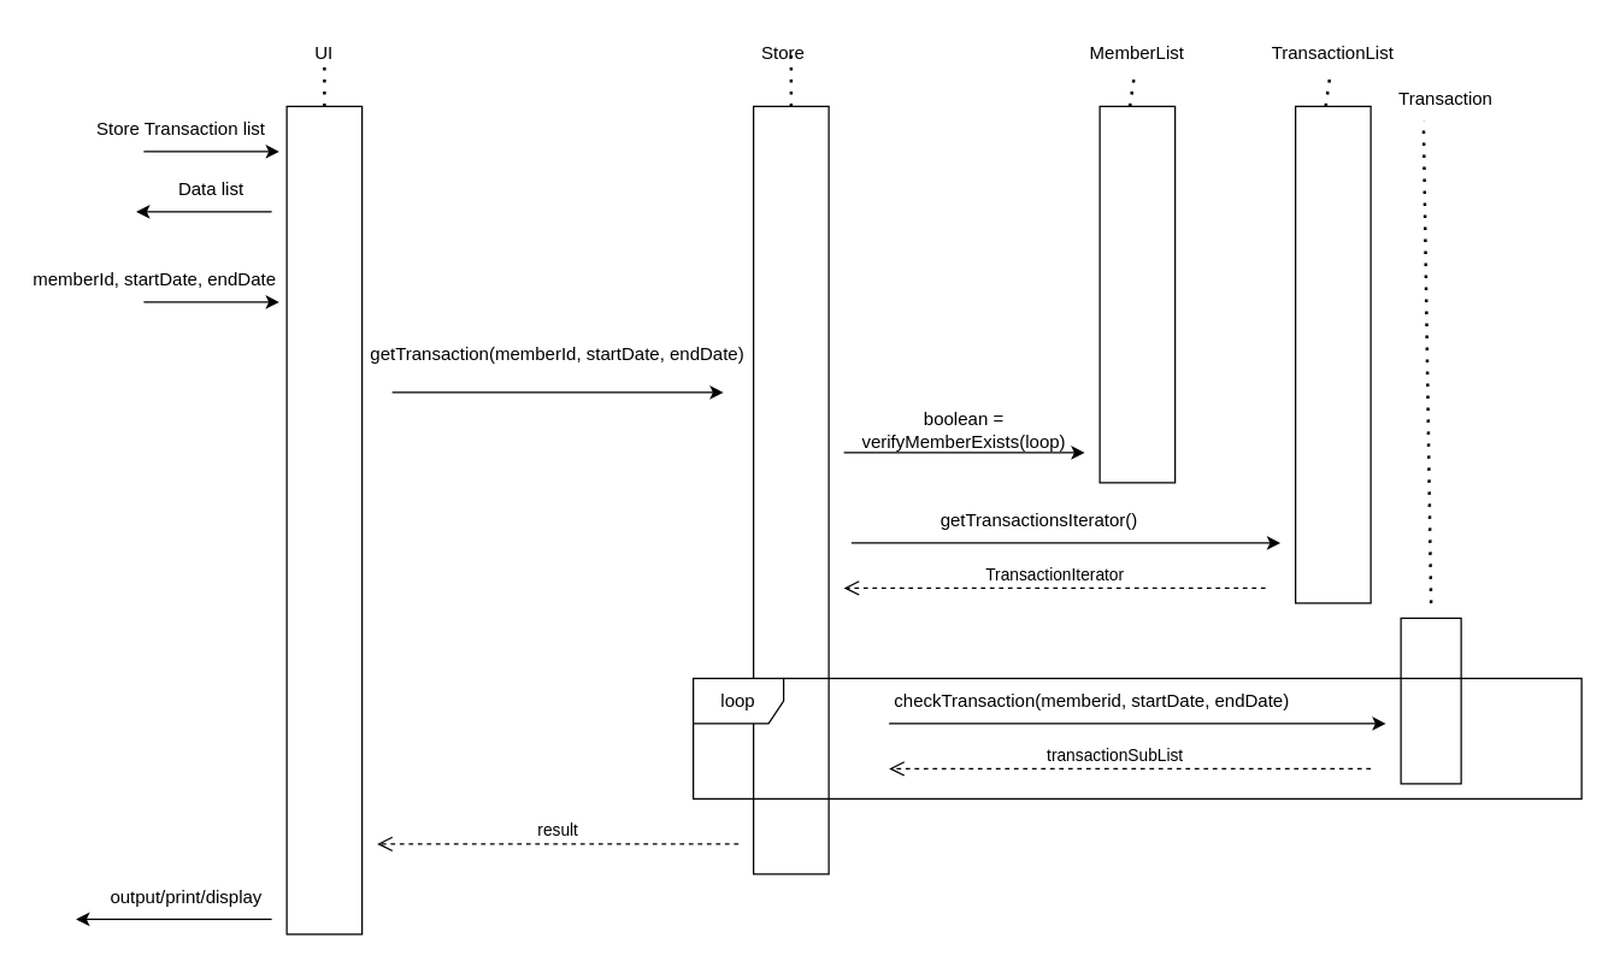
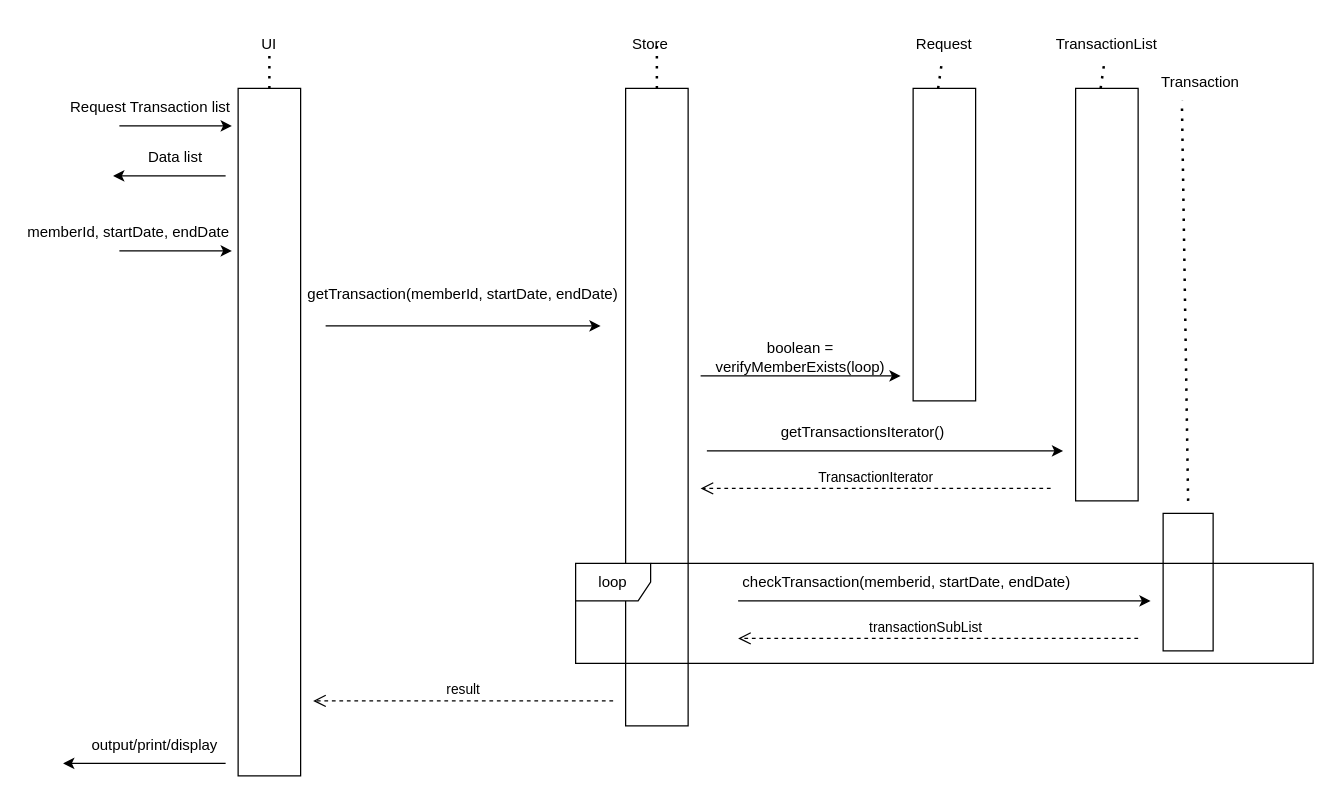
  <mxCell id="0" />
  <mxCell id="1" parent="0" />
  <mxCell id="2" value="" style="rounded=0;whiteSpace=wrap;html=1;" vertex="1" parent="1"><mxGeometry x="190" y="70" width="50" height="550" as="geometry" /></mxCell>
  <mxCell id="3" value="UI" style="text;html=1;strokeColor=none;fillColor=none;align=center;verticalAlign=middle;whiteSpace=wrap;rounded=0;" vertex="1" parent="1"><mxGeometry x="185" y="20" width="60" height="30" as="geometry" /></mxCell>
  <mxCell id="4" value="" style="endArrow=classic;html=1;rounded=0;" edge="1" parent="1"><mxGeometry width="50" height="50" relative="1" as="geometry"><mxPoint x="95" y="100" as="sourcePoint" /><mxPoint x="185" y="100" as="targetPoint" /></mxGeometry></mxCell>
- <mxCell id="5" value="Store Transaction list" style="text;html=1;strokeColor=none;fillColor=none;align=center;verticalAlign=middle;whiteSpace=wrap;rounded=0;" vertex="1" parent="1"><mxGeometry x="50" y="70" width="140" height="30" as="geometry" /></mxCell>
+ <mxCell id="5" value="Request Transaction list" style="text;html=1;strokeColor=none;fillColor=none;align=center;verticalAlign=middle;whiteSpace=wrap;rounded=0;" vertex="1" parent="1"><mxGeometry x="50" y="70" width="140" height="30" as="geometry" /></mxCell>
  <mxCell id="6" value="" style="endArrow=classic;html=1;rounded=0;" edge="1" parent="1"><mxGeometry width="50" height="50" relative="1" as="geometry"><mxPoint x="180" y="140" as="sourcePoint" /><mxPoint x="90" y="140" as="targetPoint" /></mxGeometry></mxCell>
  <mxCell id="7" value="Data list" style="text;html=1;strokeColor=none;fillColor=none;align=center;verticalAlign=middle;whiteSpace=wrap;rounded=0;" vertex="1" parent="1"><mxGeometry x="95" y="110" width="90" height="30" as="geometry" /></mxCell>
  <mxCell id="8" value="" style="endArrow=classic;html=1;rounded=0;" edge="1" parent="1"><mxGeometry width="50" height="50" relative="1" as="geometry"><mxPoint x="95" y="200" as="sourcePoint" /><mxPoint x="185" y="200" as="targetPoint" /></mxGeometry></mxCell>
  <mxCell id="9" value="memberId, startDate, endDate" style="text;html=1;strokeColor=none;fillColor=none;align=center;verticalAlign=middle;whiteSpace=wrap;rounded=0;" vertex="1" parent="1"><mxGeometry x="20" y="170" width="165" height="30" as="geometry" /></mxCell>
  <mxCell id="10" value="" style="rounded=0;whiteSpace=wrap;html=1;" vertex="1" parent="1"><mxGeometry x="500" y="70" width="50" height="510" as="geometry" /></mxCell>
  <mxCell id="11" value="Store" style="text;html=1;strokeColor=none;fillColor=none;align=center;verticalAlign=middle;whiteSpace=wrap;rounded=0;" vertex="1" parent="1"><mxGeometry x="490" y="20" width="60" height="30" as="geometry" /></mxCell>
  <mxCell id="12" value="" style="endArrow=classic;html=1;rounded=0;" edge="1" parent="1"><mxGeometry width="50" height="50" relative="1" as="geometry"><mxPoint x="260" y="260" as="sourcePoint" /><mxPoint x="480" y="260" as="targetPoint" /><Array as="points" /></mxGeometry></mxCell>
  <mxCell id="13" value="getTransaction(memberId, startDate, endDate)" style="text;html=1;strokeColor=none;fillColor=none;align=center;verticalAlign=middle;whiteSpace=wrap;rounded=0;" vertex="1" parent="1"><mxGeometry x="240" y="220" width="260" height="30" as="geometry" /></mxCell>
  <mxCell id="14" value="" style="rounded=0;whiteSpace=wrap;html=1;" vertex="1" parent="1"><mxGeometry x="730" y="70" width="50" height="250" as="geometry" /></mxCell>
- <mxCell id="15" value="MemberList" style="text;html=1;strokeColor=none;fillColor=none;align=center;verticalAlign=middle;whiteSpace=wrap;rounded=0;" vertex="1" parent="1"><mxGeometry x="725" y="20" width="60" height="30" as="geometry" /></mxCell>
+ <mxCell id="15" value="Request" style="text;html=1;strokeColor=none;fillColor=none;align=center;verticalAlign=middle;whiteSpace=wrap;rounded=0;" vertex="1" parent="1"><mxGeometry x="725" y="20" width="60" height="30" as="geometry" /></mxCell>
  <mxCell id="16" value="boolean = verifyMemberExists(loop)" style="text;html=1;strokeColor=none;fillColor=none;align=center;verticalAlign=middle;whiteSpace=wrap;rounded=0;" vertex="1" parent="1"><mxGeometry x="555" y="270" width="170" height="30" as="geometry" /></mxCell>
  <mxCell id="17" value="" style="rounded=0;whiteSpace=wrap;html=1;" vertex="1" parent="1"><mxGeometry x="860" y="70" width="50" height="330" as="geometry" /></mxCell>
  <mxCell id="18" value="TransactionList" style="text;html=1;strokeColor=none;fillColor=none;align=center;verticalAlign=middle;whiteSpace=wrap;rounded=0;" vertex="1" parent="1"><mxGeometry x="855" y="20" width="60" height="30" as="geometry" /></mxCell>
  <mxCell id="19" value="getTransactionsIterator()" style="text;html=1;strokeColor=none;fillColor=none;align=center;verticalAlign=middle;whiteSpace=wrap;rounded=0;" vertex="1" parent="1"><mxGeometry x="550" y="330" width="280" height="30" as="geometry" /></mxCell>
  <mxCell id="20" value="" style="rounded=0;whiteSpace=wrap;html=1;" vertex="1" parent="1"><mxGeometry x="930" y="410" width="40" height="110" as="geometry" /></mxCell>
  <mxCell id="21" value="Transaction" style="text;html=1;strokeColor=none;fillColor=none;align=center;verticalAlign=middle;whiteSpace=wrap;rounded=0;" vertex="1" parent="1"><mxGeometry x="930" y="50" width="60" height="30" as="geometry" /></mxCell>
  <mxCell id="22" value="checkTransaction(memberid, startDate, endDate)" style="text;html=1;strokeColor=none;fillColor=none;align=center;verticalAlign=middle;whiteSpace=wrap;rounded=0;" vertex="1" parent="1"><mxGeometry x="580" y="450" width="290" height="30" as="geometry" /></mxCell>
  <mxCell id="23" value="" style="endArrow=classic;html=1;rounded=0;" edge="1" parent="1"><mxGeometry width="50" height="50" relative="1" as="geometry"><mxPoint x="180" y="610" as="sourcePoint" /><mxPoint x="50" y="610" as="targetPoint" /></mxGeometry></mxCell>
  <mxCell id="24" value="output/print/display" style="text;html=1;strokeColor=none;fillColor=none;align=center;verticalAlign=middle;whiteSpace=wrap;rounded=0;" vertex="1" parent="1"><mxGeometry x="66" y="581" width="115" height="30" as="geometry" /></mxCell>
  <mxCell id="25" value="" style="endArrow=classic;html=1;rounded=0;" edge="1" parent="1"><mxGeometry width="50" height="50" relative="1" as="geometry"><mxPoint x="560" y="300" as="sourcePoint" /><mxPoint x="720" y="300" as="targetPoint" /><Array as="points" /></mxGeometry></mxCell>
  <mxCell id="26" value="" style="endArrow=classic;html=1;rounded=0;" edge="1" parent="1"><mxGeometry width="50" height="50" relative="1" as="geometry"><mxPoint x="565" y="360" as="sourcePoint" /><mxPoint x="850" y="360" as="targetPoint" /><Array as="points" /></mxGeometry></mxCell>
  <mxCell id="27" value="TransactionIterator" style="html=1;verticalAlign=bottom;endArrow=open;dashed=1;endSize=8;rounded=0;" edge="1" parent="1"><mxGeometry relative="1" as="geometry"><mxPoint x="840" y="390" as="sourcePoint" /><mxPoint x="560" y="390" as="targetPoint" /></mxGeometry></mxCell>
  <mxCell id="28" value="loop" style="shape=umlFrame;whiteSpace=wrap;html=1;" vertex="1" parent="1"><mxGeometry x="460" y="450" width="590" height="80" as="geometry" /></mxCell>
  <mxCell id="29" value="" style="endArrow=none;dashed=1;html=1;dashPattern=1 3;strokeWidth=2;rounded=0;exitX=0.5;exitY=0;exitDx=0;exitDy=0;" edge="1" parent="1" source="2"><mxGeometry width="50" height="50" relative="1" as="geometry"><mxPoint x="170" y="90" as="sourcePoint" /><mxPoint x="215" y="40" as="targetPoint" /></mxGeometry></mxCell>
  <mxCell id="30" value="" style="endArrow=none;dashed=1;html=1;dashPattern=1 3;strokeWidth=2;rounded=0;exitX=0.5;exitY=0;exitDx=0;exitDy=0;" edge="1" parent="1" source="10"><mxGeometry width="50" height="50" relative="1" as="geometry"><mxPoint x="440" y="100" as="sourcePoint" /><mxPoint x="525" y="35" as="targetPoint" /></mxGeometry></mxCell>
  <mxCell id="31" value="" style="endArrow=none;dashed=1;html=1;dashPattern=1 3;strokeWidth=2;rounded=0;" edge="1" parent="1" target="15"><mxGeometry width="50" height="50" relative="1" as="geometry"><mxPoint x="750" y="70" as="sourcePoint" /><mxPoint x="780" y="40" as="targetPoint" /></mxGeometry></mxCell>
  <mxCell id="32" value="" style="endArrow=none;dashed=1;html=1;dashPattern=1 3;strokeWidth=2;rounded=0;" edge="1" parent="1" target="18"><mxGeometry width="50" height="50" relative="1" as="geometry"><mxPoint x="880" y="70" as="sourcePoint" /><mxPoint x="910" y="40" as="targetPoint" /></mxGeometry></mxCell>
  <mxCell id="33" value="" style="endArrow=none;dashed=1;html=1;dashPattern=1 3;strokeWidth=2;rounded=0;entryX=0.25;entryY=1;entryDx=0;entryDy=0;" edge="1" parent="1" target="21"><mxGeometry width="50" height="50" relative="1" as="geometry"><mxPoint x="950" y="400" as="sourcePoint" /><mxPoint x="990" y="50" as="targetPoint" /></mxGeometry></mxCell>
  <mxCell id="34" value="" style="endArrow=classic;html=1;rounded=0;" edge="1" parent="1"><mxGeometry width="50" height="50" relative="1" as="geometry"><mxPoint x="590" y="480" as="sourcePoint" /><mxPoint x="920" y="480" as="targetPoint" /><Array as="points" /></mxGeometry></mxCell>
  <mxCell id="35" value="transactionSubList" style="html=1;verticalAlign=bottom;endArrow=open;dashed=1;endSize=8;rounded=0;" edge="1" parent="1"><mxGeometry x="0.062" relative="1" as="geometry"><mxPoint x="910" y="510" as="sourcePoint" /><mxPoint x="590" y="510" as="targetPoint" /><mxPoint as="offset" /></mxGeometry></mxCell>
  <mxCell id="36" value="result" style="html=1;verticalAlign=bottom;endArrow=open;dashed=1;endSize=8;rounded=0;" edge="1" parent="1"><mxGeometry relative="1" as="geometry"><mxPoint x="490" y="560" as="sourcePoint" /><mxPoint x="250" y="560" as="targetPoint" /><mxPoint as="offset" /></mxGeometry></mxCell>
